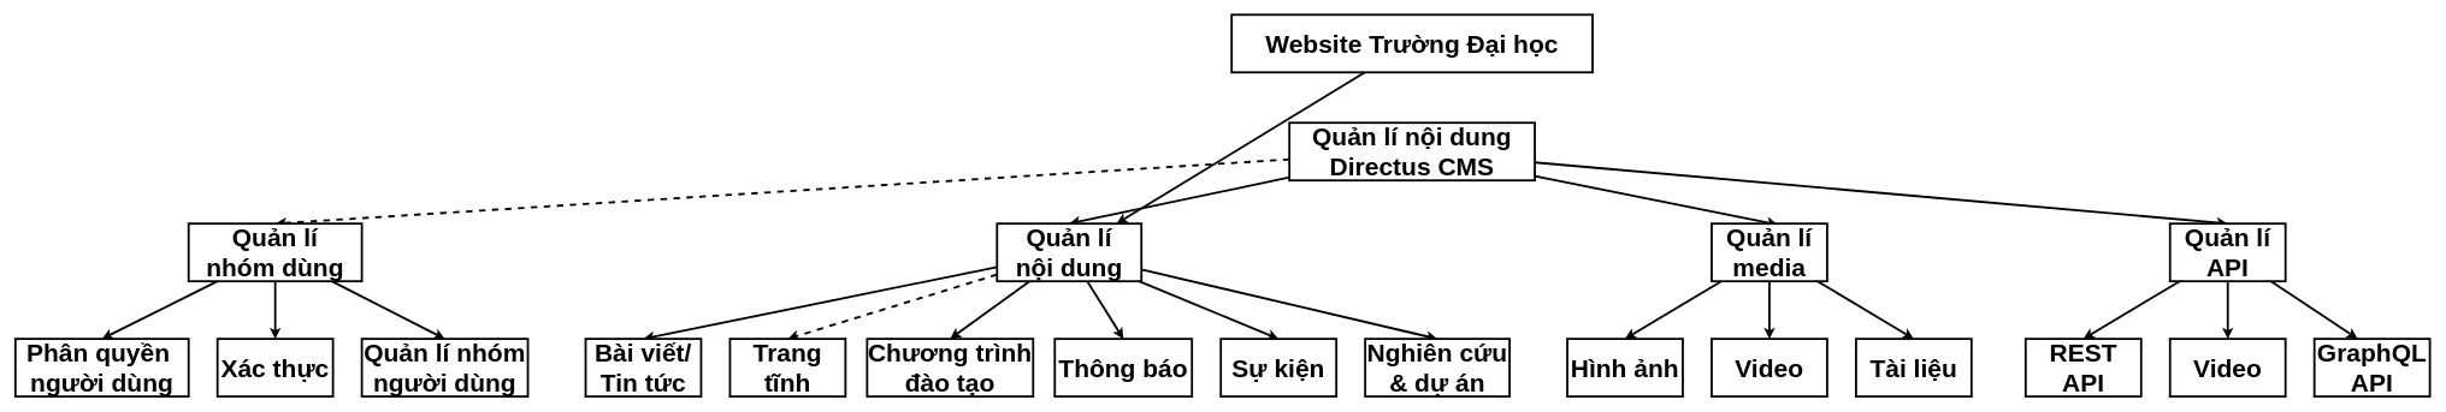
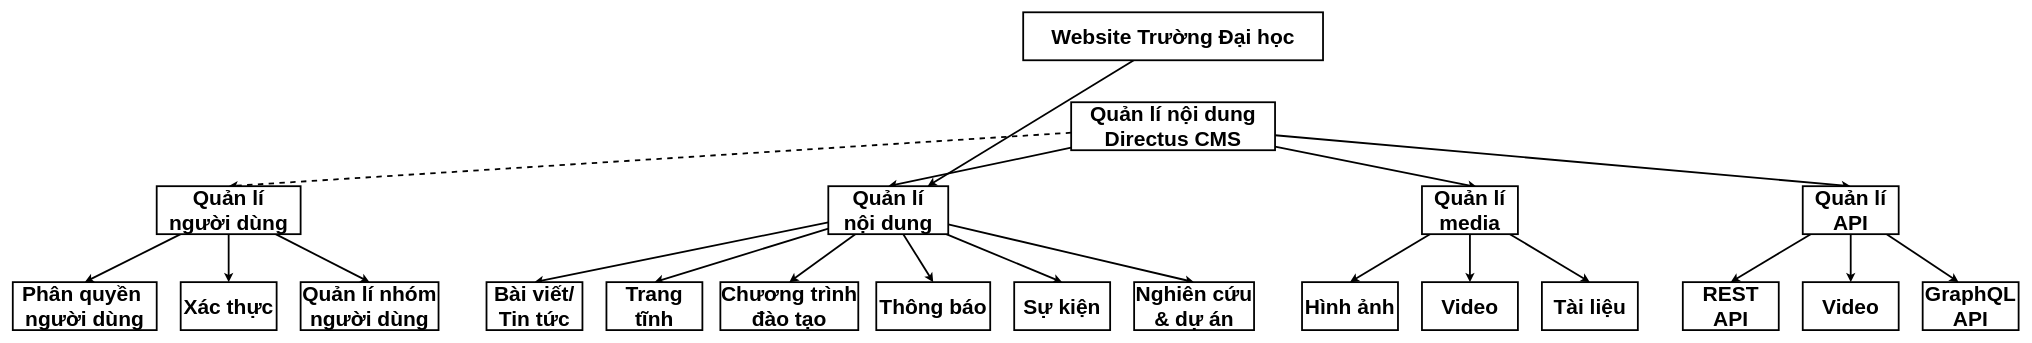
  <mxCell id="0" />
  <mxCell id="1" parent="0" />
  <mxCell id="2" style="edgeStyle=none;html=1;fontSize=35;fontStyle=1;strokeWidth=3;" parent="1" source="3" target="22" edge="1"><mxGeometry relative="1" as="geometry"><mxPoint x="1090" y="150" as="targetPoint" /></mxGeometry></mxCell>
  <mxCell id="3" value="&lt;font style=&quot;font-size: 35px;&quot;&gt;Website Trường Đại học&lt;/font&gt;" style="rounded=0;whiteSpace=wrap;html=1;fontSize=35;fontStyle=1;strokeWidth=3;" parent="1" vertex="1"><mxGeometry x="1705" y="20" width="500" height="80" as="geometry" /></mxCell>
  <mxCell id="4" style="edgeStyle=none;html=1;fontSize=35;fontStyle=1;entryX=0.5;entryY=0;entryDx=0;entryDy=0;strokeWidth=3;dashed=1;" parent="1" source="8" edge="1" target="12"><mxGeometry relative="1" as="geometry"><mxPoint x="450" y="310" as="targetPoint" /></mxGeometry></mxCell>
  <mxCell id="5" style="edgeStyle=none;html=1;entryX=0.5;entryY=0;entryDx=0;entryDy=0;fontSize=35;fontStyle=1;strokeWidth=3;" parent="1" source="8" target="22" edge="1"><mxGeometry relative="1" as="geometry" /></mxCell>
  <mxCell id="6" style="edgeStyle=none;html=1;entryX=0.573;entryY=0.017;entryDx=0;entryDy=0;entryPerimeter=0;fontSize=35;fontStyle=1;strokeWidth=3;" parent="1" source="8" target="32" edge="1"><mxGeometry relative="1" as="geometry" /></mxCell>
  <mxCell id="7" style="edgeStyle=none;html=1;entryX=0.5;entryY=0;entryDx=0;entryDy=0;fontSize=35;fontStyle=1;strokeWidth=3;" parent="1" source="8" target="39" edge="1"><mxGeometry relative="1" as="geometry" /></mxCell>
  <mxCell id="8" value="Quản lí nội dung&lt;br style=&quot;font-size: 35px;&quot;&gt;Directus CMS" style="rounded=0;whiteSpace=wrap;html=1;fontSize=35;fontStyle=1;strokeWidth=3;" parent="1" vertex="1"><mxGeometry x="1785" y="170" width="340" height="80" as="geometry" /></mxCell>
  <mxCell id="9" style="edgeStyle=none;html=1;entryX=0.5;entryY=0;entryDx=0;entryDy=0;fontSize=35;fontStyle=1;strokeWidth=3;" parent="1" source="12" target="13" edge="1"><mxGeometry relative="1" as="geometry"><mxPoint x="830" y="540" as="targetPoint" /></mxGeometry></mxCell>
  <mxCell id="10" style="edgeStyle=none;html=1;entryX=0.5;entryY=0;entryDx=0;entryDy=0;fontSize=35;fontStyle=1;strokeWidth=3;" parent="1" source="12" target="14" edge="1"><mxGeometry relative="1" as="geometry"><mxPoint x="980" y="550" as="targetPoint" /></mxGeometry></mxCell>
  <mxCell id="11" style="edgeStyle=none;html=1;entryX=0.5;entryY=0;entryDx=0;entryDy=0;fontSize=35;fontStyle=1;strokeWidth=3;" parent="1" source="12" target="15" edge="1"><mxGeometry relative="1" as="geometry"><mxPoint x="1230" y="550" as="targetPoint" /></mxGeometry></mxCell>
- <mxCell id="12" value="Quản lí &lt;br&gt;nhóm dùng" style="rounded=0;whiteSpace=wrap;html=1;fontSize=35;fontStyle=1;strokeWidth=3;" parent="1" vertex="1"><mxGeometry x="260" y="310" width="240" height="80" as="geometry" /></mxCell>
+ <mxCell id="12" value="Quản lí &lt;br&gt;người dùng" style="rounded=0;whiteSpace=wrap;html=1;fontSize=35;fontStyle=1;strokeWidth=3;" parent="1" vertex="1"><mxGeometry x="260" y="310" width="240" height="80" as="geometry" /></mxCell>
  <mxCell id="13" value="Phân quyền&amp;nbsp; người dùng" style="rounded=0;whiteSpace=wrap;html=1;fontSize=35;fontStyle=1;strokeWidth=3;" parent="1" vertex="1"><mxGeometry x="20" y="470" width="240" height="80" as="geometry" /></mxCell>
  <mxCell id="14" value="Xác thực" style="rounded=0;whiteSpace=wrap;html=1;fontSize=35;fontStyle=1;strokeWidth=3;" parent="1" vertex="1"><mxGeometry x="300" y="470" width="160" height="80" as="geometry" /></mxCell>
  <mxCell id="15" value="&lt;font style=&quot;font-size: 35px;&quot;&gt;Quản lí nhóm người dùng&lt;/font&gt;" style="rounded=0;whiteSpace=wrap;html=1;fontSize=35;fontStyle=1;strokeWidth=3;" parent="1" vertex="1"><mxGeometry x="500" y="470" width="230" height="80" as="geometry" /></mxCell>
  <mxCell id="16" style="edgeStyle=none;html=1;entryX=0.5;entryY=0;entryDx=0;entryDy=0;fontSize=35;fontStyle=1;strokeWidth=3;" parent="1" source="22" target="23" edge="1"><mxGeometry relative="1" as="geometry"><mxPoint x="870" y="460" as="targetPoint" /></mxGeometry></mxCell>
- <mxCell id="17" style="edgeStyle=none;html=1;entryX=0.5;entryY=0;entryDx=0;entryDy=0;fontSize=35;fontStyle=1;strokeWidth=3;dashed=1;" parent="1" source="22" target="24" edge="1"><mxGeometry relative="1" as="geometry"><mxPoint x="1020" y="470" as="targetPoint" /></mxGeometry></mxCell>
+ <mxCell id="17" style="edgeStyle=none;html=1;entryX=0.5;entryY=0;entryDx=0;entryDy=0;fontSize=35;fontStyle=1;strokeWidth=3;" parent="1" source="22" target="24" edge="1"><mxGeometry relative="1" as="geometry"><mxPoint x="1020" y="470" as="targetPoint" /></mxGeometry></mxCell>
  <mxCell id="18" style="edgeStyle=none;html=1;entryX=0.5;entryY=0;entryDx=0;entryDy=0;fontSize=35;fontStyle=1;strokeWidth=3;" parent="1" source="22" target="25" edge="1"><mxGeometry relative="1" as="geometry"><mxPoint x="1270" y="470" as="targetPoint" /></mxGeometry></mxCell>
  <mxCell id="19" style="edgeStyle=none;html=1;entryX=0.5;entryY=0;entryDx=0;entryDy=0;fontSize=35;fontStyle=1;strokeWidth=3;" parent="1" source="22" target="26" edge="1"><mxGeometry relative="1" as="geometry" /></mxCell>
  <mxCell id="20" style="edgeStyle=none;html=1;entryX=0.5;entryY=0;entryDx=0;entryDy=0;fontSize=35;fontStyle=1;strokeWidth=3;" parent="1" source="22" target="27" edge="1"><mxGeometry relative="1" as="geometry" /></mxCell>
  <mxCell id="21" style="edgeStyle=none;html=1;entryX=0.5;entryY=0;entryDx=0;entryDy=0;fontSize=35;fontStyle=1;strokeWidth=3;" parent="1" source="22" target="28" edge="1"><mxGeometry relative="1" as="geometry" /></mxCell>
  <mxCell id="22" value="Quản lí &lt;br&gt;nội dung" style="rounded=0;whiteSpace=wrap;html=1;fontSize=35;fontStyle=1;strokeWidth=3;" parent="1" vertex="1"><mxGeometry x="1380" y="310" width="200" height="80" as="geometry" /></mxCell>
  <mxCell id="23" value="Bài viết/&lt;br style=&quot;font-size: 35px;&quot;&gt;Tin tức" style="rounded=0;whiteSpace=wrap;html=1;fontSize=35;fontStyle=1;strokeWidth=3;" parent="1" vertex="1"><mxGeometry x="810" y="470" width="160" height="80" as="geometry" /></mxCell>
  <mxCell id="24" value="Trang tĩnh" style="rounded=0;whiteSpace=wrap;html=1;fontSize=35;fontStyle=1;strokeWidth=3;" parent="1" vertex="1"><mxGeometry x="1010" y="470" width="160" height="80" as="geometry" /></mxCell>
  <mxCell id="25" value="&lt;font style=&quot;font-size: 35px;&quot;&gt;Chương trình đào tạo&lt;/font&gt;" style="rounded=0;whiteSpace=wrap;html=1;fontSize=35;fontStyle=1;strokeWidth=3;" parent="1" vertex="1"><mxGeometry x="1200" y="470" width="230" height="80" as="geometry" /></mxCell>
  <mxCell id="26" value="Thông báo" style="rounded=0;whiteSpace=wrap;html=1;fontSize=35;fontStyle=1;strokeWidth=3;" parent="1" vertex="1"><mxGeometry x="1460" y="470" width="190" height="80" as="geometry" /></mxCell>
  <mxCell id="27" value="Sự kiện" style="rounded=0;whiteSpace=wrap;html=1;fontSize=35;fontStyle=1;strokeWidth=3;" parent="1" vertex="1"><mxGeometry x="1690" y="470" width="160" height="80" as="geometry" /></mxCell>
  <mxCell id="28" value="Nghiên cứu &amp;amp; dự án" style="rounded=0;whiteSpace=wrap;html=1;fontSize=35;fontStyle=1;strokeWidth=3;" parent="1" vertex="1"><mxGeometry x="1890" y="470" width="200" height="80" as="geometry" /></mxCell>
  <mxCell id="29" style="edgeStyle=none;html=1;entryX=0.5;entryY=0;entryDx=0;entryDy=0;fontSize=35;fontStyle=1;strokeWidth=3;" parent="1" source="32" target="33" edge="1"><mxGeometry relative="1" as="geometry"><mxPoint x="2480" y="460" as="targetPoint" /></mxGeometry></mxCell>
  <mxCell id="30" style="edgeStyle=none;html=1;entryX=0.5;entryY=0;entryDx=0;entryDy=0;fontSize=35;fontStyle=1;strokeWidth=3;" parent="1" source="32" target="34" edge="1"><mxGeometry relative="1" as="geometry"><mxPoint x="2610" y="460" as="targetPoint" /></mxGeometry></mxCell>
  <mxCell id="31" style="edgeStyle=none;html=1;entryX=0.5;entryY=0;entryDx=0;entryDy=0;fontSize=35;fontStyle=1;strokeWidth=3;" parent="1" source="32" target="35" edge="1"><mxGeometry relative="1" as="geometry"><mxPoint x="2860" y="460" as="targetPoint" /></mxGeometry></mxCell>
  <mxCell id="32" value="Quản lí media" style="rounded=0;whiteSpace=wrap;html=1;fontSize=35;fontStyle=1;strokeWidth=3;" parent="1" vertex="1"><mxGeometry x="2370" y="310" width="160" height="80" as="geometry" /></mxCell>
  <mxCell id="33" value="Hình ảnh" style="rounded=0;whiteSpace=wrap;html=1;fontSize=35;fontStyle=1;strokeWidth=3;" parent="1" vertex="1"><mxGeometry x="2170" y="470" width="160" height="80" as="geometry" /></mxCell>
  <mxCell id="34" value="Video" style="rounded=0;whiteSpace=wrap;html=1;fontSize=35;fontStyle=1;strokeWidth=3;" parent="1" vertex="1"><mxGeometry x="2370" y="470" width="160" height="80" as="geometry" /></mxCell>
  <mxCell id="35" value="Tài liệu" style="rounded=0;whiteSpace=wrap;html=1;fontSize=35;fontStyle=1;strokeWidth=3;" parent="1" vertex="1"><mxGeometry x="2570" y="470" width="160" height="80" as="geometry" /></mxCell>
  <mxCell id="36" style="edgeStyle=none;html=1;entryX=0.5;entryY=0;entryDx=0;entryDy=0;fontSize=35;fontStyle=1;strokeWidth=3;" parent="1" source="39" target="40" edge="1"><mxGeometry relative="1" as="geometry"><mxPoint x="2865" y="460" as="targetPoint" /></mxGeometry></mxCell>
  <mxCell id="37" style="edgeStyle=none;html=1;entryX=0.5;entryY=0;entryDx=0;entryDy=0;fontSize=35;fontStyle=1;strokeWidth=3;" parent="1" source="39" target="41" edge="1"><mxGeometry relative="1" as="geometry"><mxPoint x="3015" y="470" as="targetPoint" /></mxGeometry></mxCell>
  <mxCell id="38" style="edgeStyle=none;html=1;fontSize=35;fontStyle=1;strokeWidth=3;" parent="1" source="39" edge="1"><mxGeometry relative="1" as="geometry"><mxPoint x="3265" y="470" as="targetPoint" /></mxGeometry></mxCell>
  <mxCell id="39" value="Quản lí API" style="rounded=0;whiteSpace=wrap;html=1;fontSize=35;fontStyle=1;strokeWidth=3;" parent="1" vertex="1"><mxGeometry x="3005" y="310" width="160" height="80" as="geometry" /></mxCell>
  <mxCell id="40" value="REST API" style="rounded=0;whiteSpace=wrap;html=1;fontSize=35;fontStyle=1;strokeWidth=3;" parent="1" vertex="1"><mxGeometry x="2805" y="470" width="160" height="80" as="geometry" /></mxCell>
  <mxCell id="41" value="Video" style="rounded=0;whiteSpace=wrap;html=1;fontSize=35;fontStyle=1;strokeWidth=3;" parent="1" vertex="1"><mxGeometry x="3005" y="470" width="160" height="80" as="geometry" /></mxCell>
  <mxCell id="42" value="GraphQL API" style="rounded=0;whiteSpace=wrap;html=1;fontSize=35;fontStyle=1;strokeWidth=3;" parent="1" vertex="1"><mxGeometry x="3205" y="470" width="160" height="80" as="geometry" /></mxCell>
